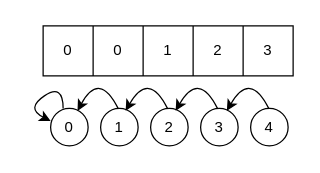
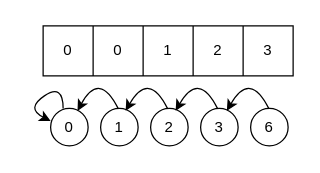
  <mxCell id="0" />
  <mxCell id="1" parent="0" />
  <mxCell id="2" value="" style="rounded=0;whiteSpace=wrap;html=1;gradientColor=default;fillColor=none;strokeColor=#000000;" vertex="1" parent="1"><mxGeometry x="34" y="20" width="200" height="40" as="geometry" /></mxCell>
  <mxCell id="3" value="" style="endArrow=none;html=1;strokeColor=#000000;" edge="1" parent="1"><mxGeometry width="50" height="50" relative="1" as="geometry"><mxPoint x="74" y="60" as="sourcePoint" /><mxPoint x="74" y="20" as="targetPoint" /></mxGeometry></mxCell>
  <mxCell id="4" value="" style="endArrow=none;html=1;strokeColor=#000000;" edge="1" parent="1"><mxGeometry width="50" height="50" relative="1" as="geometry"><mxPoint x="114" y="60" as="sourcePoint" /><mxPoint x="114" y="20" as="targetPoint" /></mxGeometry></mxCell>
  <mxCell id="5" value="" style="endArrow=none;html=1;strokeColor=#000000;" edge="1" parent="1"><mxGeometry width="50" height="50" relative="1" as="geometry"><mxPoint x="154" y="60" as="sourcePoint" /><mxPoint x="154" y="20" as="targetPoint" /></mxGeometry></mxCell>
  <mxCell id="6" value="" style="endArrow=none;html=1;strokeColor=#000000;" edge="1" parent="1"><mxGeometry width="50" height="50" relative="1" as="geometry"><mxPoint x="194" y="60" as="sourcePoint" /><mxPoint x="194" y="20" as="targetPoint" /></mxGeometry></mxCell>
  <mxCell id="7" value="" style="ellipse;whiteSpace=wrap;html=1;aspect=fixed;strokeColor=#000000;fillColor=none;gradientColor=default;" vertex="1" parent="1"><mxGeometry x="40" y="86" width="30" height="30" as="geometry" /></mxCell>
  <mxCell id="8" value="0" style="text;html=1;strokeColor=none;fillColor=none;align=center;verticalAlign=middle;whiteSpace=wrap;rounded=0;fontColor=#000000;" vertex="1" parent="1"><mxGeometry x="45" y="91" width="20" height="20" as="geometry" /></mxCell>
  <mxCell id="9" value="" style="ellipse;whiteSpace=wrap;html=1;aspect=fixed;strokeColor=#000000;fillColor=none;gradientColor=default;" vertex="1" parent="1"><mxGeometry x="80" y="86" width="30" height="30" as="geometry" /></mxCell>
  <mxCell id="10" value="1" style="text;html=1;strokeColor=none;fillColor=none;align=center;verticalAlign=middle;whiteSpace=wrap;rounded=0;fontColor=#000000;" vertex="1" parent="1"><mxGeometry x="85" y="91" width="20" height="20" as="geometry" /></mxCell>
  <mxCell id="11" value="" style="ellipse;whiteSpace=wrap;html=1;aspect=fixed;strokeColor=#000000;fillColor=none;gradientColor=default;" vertex="1" parent="1"><mxGeometry x="120" y="86" width="30" height="30" as="geometry" /></mxCell>
  <mxCell id="12" value="2" style="text;html=1;strokeColor=none;fillColor=none;align=center;verticalAlign=middle;whiteSpace=wrap;rounded=0;fontColor=#000000;" vertex="1" parent="1"><mxGeometry x="125" y="91" width="20" height="20" as="geometry" /></mxCell>
  <mxCell id="13" value="" style="ellipse;whiteSpace=wrap;html=1;aspect=fixed;strokeColor=#000000;fillColor=none;gradientColor=default;" vertex="1" parent="1"><mxGeometry x="160" y="86" width="30" height="30" as="geometry" /></mxCell>
  <mxCell id="14" value="3" style="text;html=1;strokeColor=none;fillColor=none;align=center;verticalAlign=middle;whiteSpace=wrap;rounded=0;fontColor=#000000;" vertex="1" parent="1"><mxGeometry x="165" y="91" width="20" height="20" as="geometry" /></mxCell>
  <mxCell id="15" value="" style="ellipse;whiteSpace=wrap;html=1;aspect=fixed;strokeColor=#000000;fillColor=none;gradientColor=default;" vertex="1" parent="1"><mxGeometry x="200" y="86" width="30" height="30" as="geometry" /></mxCell>
- <mxCell id="16" value="4" style="text;html=1;strokeColor=none;fillColor=none;align=center;verticalAlign=middle;whiteSpace=wrap;rounded=0;fontColor=#000000;" vertex="1" parent="1"><mxGeometry x="205" y="91" width="20" height="20" as="geometry" /></mxCell>
+ <mxCell id="16" value="6" style="text;html=1;strokeColor=none;fillColor=none;align=center;verticalAlign=middle;whiteSpace=wrap;rounded=0;fontColor=#000000;" vertex="1" parent="1"><mxGeometry x="205" y="91" width="20" height="20" as="geometry" /></mxCell>
  <mxCell id="17" value="" style="curved=1;endArrow=classic;html=1;strokeColor=#000000;fontColor=#000000;" edge="1" parent="1"><mxGeometry width="50" height="50" relative="1" as="geometry"><mxPoint x="50" y="86" as="sourcePoint" /><mxPoint x="40" y="96" as="targetPoint" /><Array as="points"><mxPoint x="50" y="66" /><mxPoint x="20" y="86" /></Array></mxGeometry></mxCell>
  <mxCell id="18" value="" style="curved=1;endArrow=classic;html=1;strokeColor=#000000;fontColor=#000000;entryX=0.717;entryY=0.067;entryDx=0;entryDy=0;entryPerimeter=0;" edge="1" parent="1" target="7"><mxGeometry width="50" height="50" relative="1" as="geometry"><mxPoint x="94" y="86" as="sourcePoint" /><mxPoint x="64" y="86" as="targetPoint" /><Array as="points"><mxPoint x="79" y="56" /></Array></mxGeometry></mxCell>
  <mxCell id="19" value="" style="curved=1;endArrow=classic;html=1;strokeColor=#000000;fontColor=#000000;entryX=0.717;entryY=0.067;entryDx=0;entryDy=0;entryPerimeter=0;" edge="1" parent="1"><mxGeometry width="50" height="50" relative="1" as="geometry"><mxPoint x="133.49" y="85.99" as="sourcePoint" /><mxPoint x="100" y="88" as="targetPoint" /><Array as="points"><mxPoint x="118.49" y="55.99" /></Array></mxGeometry></mxCell>
  <mxCell id="20" value="" style="curved=1;endArrow=classic;html=1;strokeColor=#000000;fontColor=#000000;entryX=0.717;entryY=0.067;entryDx=0;entryDy=0;entryPerimeter=0;" edge="1" parent="1"><mxGeometry width="50" height="50" relative="1" as="geometry"><mxPoint x="173.49" y="85.99" as="sourcePoint" /><mxPoint x="140" y="88" as="targetPoint" /><Array as="points"><mxPoint x="158.49" y="55.99" /></Array></mxGeometry></mxCell>
  <mxCell id="21" value="" style="curved=1;endArrow=classic;html=1;strokeColor=#000000;fontColor=#000000;entryX=0.717;entryY=0.067;entryDx=0;entryDy=0;entryPerimeter=0;" edge="1" parent="1"><mxGeometry width="50" height="50" relative="1" as="geometry"><mxPoint x="214.49" y="85.99" as="sourcePoint" /><mxPoint x="181" y="88" as="targetPoint" /><Array as="points"><mxPoint x="199.49" y="55.99" /></Array></mxGeometry></mxCell>
  <mxCell id="22" value="0" style="text;html=1;strokeColor=none;fillColor=none;align=center;verticalAlign=middle;whiteSpace=wrap;rounded=0;fontColor=#000000;" vertex="1" parent="1"><mxGeometry x="44" y="30" width="20" height="20" as="geometry" /></mxCell>
  <mxCell id="23" value="0" style="text;html=1;strokeColor=none;fillColor=none;align=center;verticalAlign=middle;whiteSpace=wrap;rounded=0;fontColor=#000000;" vertex="1" parent="1"><mxGeometry x="84" y="30" width="20" height="20" as="geometry" /></mxCell>
  <mxCell id="24" value="1" style="text;html=1;strokeColor=none;fillColor=none;align=center;verticalAlign=middle;whiteSpace=wrap;rounded=0;fontColor=#000000;" vertex="1" parent="1"><mxGeometry x="124" y="30" width="20" height="20" as="geometry" /></mxCell>
  <mxCell id="25" value="2" style="text;html=1;strokeColor=none;fillColor=none;align=center;verticalAlign=middle;whiteSpace=wrap;rounded=0;fontColor=#000000;" vertex="1" parent="1"><mxGeometry x="164" y="30" width="20" height="20" as="geometry" /></mxCell>
  <mxCell id="26" value="3" style="text;html=1;strokeColor=none;fillColor=none;align=center;verticalAlign=middle;whiteSpace=wrap;rounded=0;fontColor=#000000;" vertex="1" parent="1"><mxGeometry x="204" y="30" width="20" height="20" as="geometry" /></mxCell>
